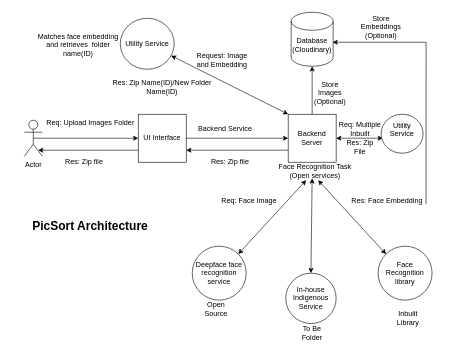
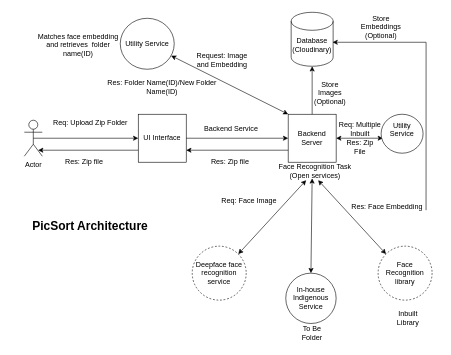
  <mxCell id="0" />
  <mxCell id="1" parent="0" />
  <mxCell id="2" value="Actor" style="shape=umlActor;verticalLabelPosition=bottom;verticalAlign=top;outlineConnect=0;html=1;" vertex="1" parent="1"><mxGeometry x="40" y="200" width="30" height="60" as="geometry" /></mxCell>
  <mxCell id="3" value="" style="endArrow=classic;html=1;rounded=0;entryX=0;entryY=0.5;entryDx=0;entryDy=0;exitX=0.5;exitY=0.5;exitDx=0;exitDy=0;exitPerimeter=0;" edge="1" parent="1" source="2" target="4"><mxGeometry width="50" height="50" relative="1" as="geometry"><mxPoint x="80" y="229.5" as="sourcePoint" /><mxPoint x="220" y="229.5" as="targetPoint" /></mxGeometry></mxCell>
  <mxCell id="4" value="" style="whiteSpace=wrap;html=1;aspect=fixed;" vertex="1" parent="1"><mxGeometry x="230" y="190" width="80" height="80" as="geometry" /></mxCell>
  <mxCell id="5" value="UI Interface" style="text;strokeColor=none;align=center;fillColor=none;html=1;verticalAlign=middle;whiteSpace=wrap;rounded=0;" vertex="1" parent="1"><mxGeometry x="235" y="215" width="70" height="30" as="geometry" /></mxCell>
  <mxCell id="6" value="PicSort Architecture" style="text;strokeColor=none;align=center;fillColor=none;html=1;verticalAlign=middle;whiteSpace=wrap;rounded=0;fontStyle=1;fontSize=20;" vertex="1" parent="1"><mxGeometry x="20" y="360" width="260" height="30" as="geometry" /></mxCell>
- <mxCell id="7" value="Req: Upload Images Folder" style="text;html=1;align=center;verticalAlign=middle;resizable=0;points=[];autosize=1;strokeColor=none;fillColor=none;" vertex="1" parent="1"><mxGeometry x="65" y="190" width="170" height="30" as="geometry" /></mxCell>
+ <mxCell id="7" value="Req: Upload Zip Folder" style="text;html=1;align=center;verticalAlign=middle;resizable=0;points=[];autosize=1;strokeColor=none;fillColor=none;" vertex="1" parent="1"><mxGeometry x="65" y="190" width="170" height="30" as="geometry" /></mxCell>
  <mxCell id="8" value="" style="endArrow=classic;html=1;rounded=0;entryX=0;entryY=0.5;entryDx=0;entryDy=0;exitX=1;exitY=0.5;exitDx=0;exitDy=0;" edge="1" parent="1" source="4" target="15"><mxGeometry width="50" height="50" relative="1" as="geometry"><mxPoint x="320" y="229.5" as="sourcePoint" /><mxPoint x="460" y="230" as="targetPoint" /></mxGeometry></mxCell>
- <mxCell id="9" value="Backend Service" style="text;strokeColor=none;align=center;fillColor=none;html=1;verticalAlign=middle;whiteSpace=wrap;rounded=0;" vertex="1" parent="1"><mxGeometry x="320" y="200" width="110" height="30" as="geometry" /></mxCell>
+ <mxCell id="9" value="Backend Service" style="text;strokeColor=none;align=center;fillColor=none;html=1;verticalAlign=middle;whiteSpace=wrap;rounded=0;" vertex="1" parent="1"><mxGeometry x="330" y="200" width="110" height="30" as="geometry" /></mxCell>
  <mxCell id="10" value="" style="shape=cylinder3;whiteSpace=wrap;html=1;boundedLbl=1;backgroundOutline=1;size=15;" vertex="1" parent="1"><mxGeometry x="485" y="20" width="70" height="90" as="geometry" /></mxCell>
  <mxCell id="11" value="Database (Cloudinary)" style="text;strokeColor=none;align=center;fillColor=none;html=1;verticalAlign=middle;whiteSpace=wrap;rounded=0;" vertex="1" parent="1"><mxGeometry x="490" y="60" width="60" height="30" as="geometry" /></mxCell>
  <mxCell id="12" value="" style="whiteSpace=wrap;html=1;aspect=fixed;" vertex="1" parent="1"><mxGeometry x="480" y="190" width="80" height="80" as="geometry" /></mxCell>
  <mxCell id="13" value="" style="endArrow=classic;html=1;rounded=0;entryX=0.5;entryY=1;entryDx=0;entryDy=0;entryPerimeter=0;exitX=0.5;exitY=0;exitDx=0;exitDy=0;exitPerimeter=0;" edge="1" parent="1" source="12" target="10"><mxGeometry width="50" height="50" relative="1" as="geometry"><mxPoint x="519.5" y="180" as="sourcePoint" /><mxPoint x="520" y="120" as="targetPoint" /></mxGeometry></mxCell>
  <mxCell id="14" value="Store Images (Optional)" style="text;strokeColor=none;align=center;fillColor=none;html=1;verticalAlign=middle;whiteSpace=wrap;rounded=0;" vertex="1" parent="1"><mxGeometry x="520" y="140" width="60" height="30" as="geometry" /></mxCell>
  <mxCell id="15" value="Backend Server" style="text;strokeColor=none;align=center;fillColor=none;html=1;verticalAlign=middle;whiteSpace=wrap;rounded=0;" vertex="1" parent="1"><mxGeometry x="480" y="215" width="80" height="30" as="geometry" /></mxCell>
  <mxCell id="16" value="" style="endArrow=classic;html=1;rounded=0;exitX=0;exitY=0.75;exitDx=0;exitDy=0;" edge="1" parent="1" source="4"><mxGeometry width="50" height="50" relative="1" as="geometry"><mxPoint x="213" y="250" as="sourcePoint" /><mxPoint x="63" y="250" as="targetPoint" /></mxGeometry></mxCell>
  <mxCell id="17" value="Res: Zip file" style="text;strokeColor=none;align=center;fillColor=none;html=1;verticalAlign=middle;whiteSpace=wrap;rounded=0;" vertex="1" parent="1"><mxGeometry x="80" y="255" width="120" height="30" as="geometry" /></mxCell>
  <mxCell id="18" value="Res: Zip file&amp;nbsp;" style="text;strokeColor=none;align=center;fillColor=none;html=1;verticalAlign=middle;whiteSpace=wrap;rounded=0;" vertex="1" parent="1"><mxGeometry x="325" y="255" width="120" height="30" as="geometry" /></mxCell>
  <mxCell id="19" value="" style="endArrow=classic;html=1;rounded=0;exitX=0;exitY=0.75;exitDx=0;exitDy=0;entryX=1;entryY=0.75;entryDx=0;entryDy=0;" edge="1" parent="1" source="12" target="4"><mxGeometry width="50" height="50" relative="1" as="geometry"><mxPoint x="460" y="250" as="sourcePoint" /><mxPoint x="320" y="250" as="targetPoint" /></mxGeometry></mxCell>
- <mxCell id="20" value="Deepface face recognition service" style="ellipse;whiteSpace=wrap;html=1;aspect=fixed;" vertex="1" parent="1"><mxGeometry x="320" y="410" width="90" height="90" as="geometry" /></mxCell>
+ <mxCell id="20" value="Deepface face recognition service" style="ellipse;whiteSpace=wrap;html=1;aspect=fixed;dashed=1;" vertex="1" parent="1"><mxGeometry x="320" y="410" width="90" height="90" as="geometry" /></mxCell>
  <mxCell id="21" value="In-house Indigenous Service" style="ellipse;whiteSpace=wrap;html=1;aspect=fixed;" vertex="1" parent="1"><mxGeometry x="476" y="455" width="84" height="84" as="geometry" /></mxCell>
- <mxCell id="22" value="Face Recognition library" style="ellipse;whiteSpace=wrap;html=1;aspect=fixed;" vertex="1" parent="1"><mxGeometry x="630" y="410" width="90" height="90" as="geometry" /></mxCell>
+ <mxCell id="22" value="Face Recognition library" style="ellipse;whiteSpace=wrap;html=1;aspect=fixed;dashed=1;" vertex="1" parent="1"><mxGeometry x="630" y="410" width="90" height="90" as="geometry" /></mxCell>
  <mxCell id="23" value="Face Recognition Task (Open services)" style="text;strokeColor=none;align=center;fillColor=none;html=1;verticalAlign=middle;whiteSpace=wrap;rounded=0;" vertex="1" parent="1"><mxGeometry x="460" y="270" width="130" height="30" as="geometry" /></mxCell>
  <mxCell id="24" value="To Be Folder" style="text;strokeColor=none;align=center;fillColor=none;html=1;verticalAlign=middle;whiteSpace=wrap;rounded=0;" vertex="1" parent="1"><mxGeometry x="490" y="540" width="60" height="30" as="geometry" /></mxCell>
- <mxCell id="25" value="Open Source" style="text;strokeColor=none;align=center;fillColor=none;html=1;verticalAlign=middle;whiteSpace=wrap;rounded=0;" vertex="1" parent="1"><mxGeometry x="330" y="500" width="60" height="30" as="geometry" /></mxCell>
  <mxCell id="26" value="Inbuilt Library" style="text;strokeColor=none;align=center;fillColor=none;html=1;verticalAlign=middle;whiteSpace=wrap;rounded=0;" vertex="1" parent="1"><mxGeometry x="650" y="515" width="60" height="30" as="geometry" /></mxCell>
  <mxCell id="27" value="" style="endArrow=classic;startArrow=classic;html=1;rounded=0;exitX=1;exitY=0;exitDx=0;exitDy=0;" edge="1" parent="1" source="20"><mxGeometry width="50" height="50" relative="1" as="geometry"><mxPoint x="460" y="370" as="sourcePoint" /><mxPoint x="510" y="300" as="targetPoint" /></mxGeometry></mxCell>
  <mxCell id="28" value="" style="endArrow=classic;startArrow=classic;html=1;rounded=0;entryX=0;entryY=0;entryDx=0;entryDy=0;" edge="1" parent="1" target="22"><mxGeometry width="50" height="50" relative="1" as="geometry"><mxPoint x="530" y="300" as="sourcePoint" /><mxPoint x="648" y="410" as="targetPoint" /></mxGeometry></mxCell>
  <mxCell id="29" value="" style="endArrow=classic;startArrow=classic;html=1;rounded=0;exitX=0.5;exitY=0;exitDx=0;exitDy=0;entryX=0.446;entryY=0.901;entryDx=0;entryDy=0;entryPerimeter=0;" edge="1" parent="1"><mxGeometry width="50" height="50" relative="1" as="geometry"><mxPoint x="518" y="455" as="sourcePoint" /><mxPoint x="519.98" y="297.03" as="targetPoint" /></mxGeometry></mxCell>
  <mxCell id="30" value="Req: Face Image" style="text;strokeColor=none;align=center;fillColor=none;html=1;verticalAlign=middle;whiteSpace=wrap;rounded=0;" vertex="1" parent="1"><mxGeometry x="330" y="320" width="170" height="30" as="geometry" /></mxCell>
- <mxCell id="31" value="Res: Face Embedding" style="text;strokeColor=none;align=center;fillColor=none;html=1;verticalAlign=middle;whiteSpace=wrap;rounded=0;" vertex="1" parent="1"><mxGeometry x="560" y="320" width="170" height="30" as="geometry" /></mxCell>
+ <mxCell id="31" value="Res: Face Embedding" style="text;strokeColor=none;align=center;fillColor=none;html=1;verticalAlign=middle;whiteSpace=wrap;rounded=0;" vertex="1" parent="1"><mxGeometry x="560" y="330" width="170" height="30" as="geometry" /></mxCell>
  <mxCell id="32" value="" style="endArrow=none;html=1;rounded=0;exitX=0.882;exitY=0.667;exitDx=0;exitDy=0;exitPerimeter=0;" edge="1" parent="1" source="31"><mxGeometry width="50" height="50" relative="1" as="geometry"><mxPoint x="710" y="327.5" as="sourcePoint" /><mxPoint x="710" y="70" as="targetPoint" /></mxGeometry></mxCell>
  <mxCell id="33" value="" style="endArrow=classic;html=1;rounded=0;entryX=1;entryY=0.333;entryDx=0;entryDy=0;entryPerimeter=0;" edge="1" parent="1"><mxGeometry width="50" height="50" relative="1" as="geometry"><mxPoint x="710" y="70" as="sourcePoint" /><mxPoint x="554" y="69.99" as="targetPoint" /></mxGeometry></mxCell>
  <mxCell id="34" value="Store Embeddings (Optional)" style="text;strokeColor=none;align=center;fillColor=none;html=1;verticalAlign=middle;whiteSpace=wrap;rounded=0;" vertex="1" parent="1"><mxGeometry x="600" y="30" width="70" height="30" as="geometry" /></mxCell>
  <mxCell id="35" value="Utility Service" style="ellipse;whiteSpace=wrap;html=1;" vertex="1" parent="1"><mxGeometry x="200" y="30" width="90" height="85" as="geometry" /></mxCell>
  <mxCell id="36" value="" style="endArrow=classic;startArrow=classic;html=1;rounded=0;entryX=0;entryY=0;entryDx=0;entryDy=0;" edge="1" parent="1" source="35" target="12"><mxGeometry width="50" height="50" relative="1" as="geometry"><mxPoint x="420" y="170" as="sourcePoint" /><mxPoint x="470" y="120" as="targetPoint" /></mxGeometry></mxCell>
  <mxCell id="37" value="Request: Image and Embedding" style="text;strokeColor=none;align=center;fillColor=none;html=1;verticalAlign=middle;whiteSpace=wrap;rounded=0;rotation=0;" vertex="1" parent="1"><mxGeometry x="320" y="85" width="100" height="30" as="geometry" /></mxCell>
- <mxCell id="38" value="Res: Zip Name(ID)/New Folder Name(ID)" style="text;strokeColor=none;align=center;fillColor=none;html=1;verticalAlign=middle;whiteSpace=wrap;rounded=0;" vertex="1" parent="1"><mxGeometry x="170" y="130" width="200" height="30" as="geometry" /></mxCell>
+ <mxCell id="38" value="Res: Folder Name(ID)/New Folder Name(ID)" style="text;strokeColor=none;align=center;fillColor=none;html=1;verticalAlign=middle;whiteSpace=wrap;rounded=0;" vertex="1" parent="1"><mxGeometry x="170" y="130" width="200" height="30" as="geometry" /></mxCell>
  <mxCell id="39" value="Matches face embedding and retrieves&amp;nbsp; folder name(ID)" style="text;strokeColor=none;align=center;fillColor=none;html=1;verticalAlign=middle;whiteSpace=wrap;rounded=0;" vertex="1" parent="1"><mxGeometry x="60" y="60" width="140" height="30" as="geometry" /></mxCell>
  <mxCell id="40" value="" style="endArrow=classic;startArrow=classic;html=1;rounded=0;entryX=0.071;entryY=0.615;entryDx=0;entryDy=0;entryPerimeter=0;" edge="1" parent="1"><mxGeometry width="50" height="50" relative="1" as="geometry"><mxPoint x="560" y="230" as="sourcePoint" /><mxPoint x="637.97" y="229.975" as="targetPoint" /></mxGeometry></mxCell>
  <mxCell id="41" value="&#10;&lt;span style=&quot;color: rgb(0, 0, 0); font-family: Helvetica; font-size: 12px; font-style: normal; font-variant-ligatures: normal; font-variant-caps: normal; font-weight: 400; letter-spacing: normal; orphans: 2; text-align: center; text-indent: 0px; text-transform: none; widows: 2; word-spacing: 0px; -webkit-text-stroke-width: 0px; white-space: normal; background-color: rgb(251, 251, 251); text-decoration-thickness: initial; text-decoration-style: initial; text-decoration-color: initial; display: inline !important; float: none;&quot;&gt;Utility Service&lt;/span&gt;&#10;&#10;" style="ellipse;whiteSpace=wrap;html=1;" vertex="1" parent="1"><mxGeometry x="635" y="190" width="70" height="65" as="geometry" /></mxCell>
  <mxCell id="42" value="Req: Multiple Inbuilt" style="text;strokeColor=none;align=center;fillColor=none;html=1;verticalAlign=middle;whiteSpace=wrap;rounded=0;" vertex="1" parent="1"><mxGeometry x="560" y="200" width="80" height="30" as="geometry" /></mxCell>
  <mxCell id="43" value="Res: Zip File" style="text;strokeColor=none;align=center;fillColor=none;html=1;verticalAlign=middle;whiteSpace=wrap;rounded=0;" vertex="1" parent="1"><mxGeometry x="570" y="230" width="60" height="30" as="geometry" /></mxCell>
